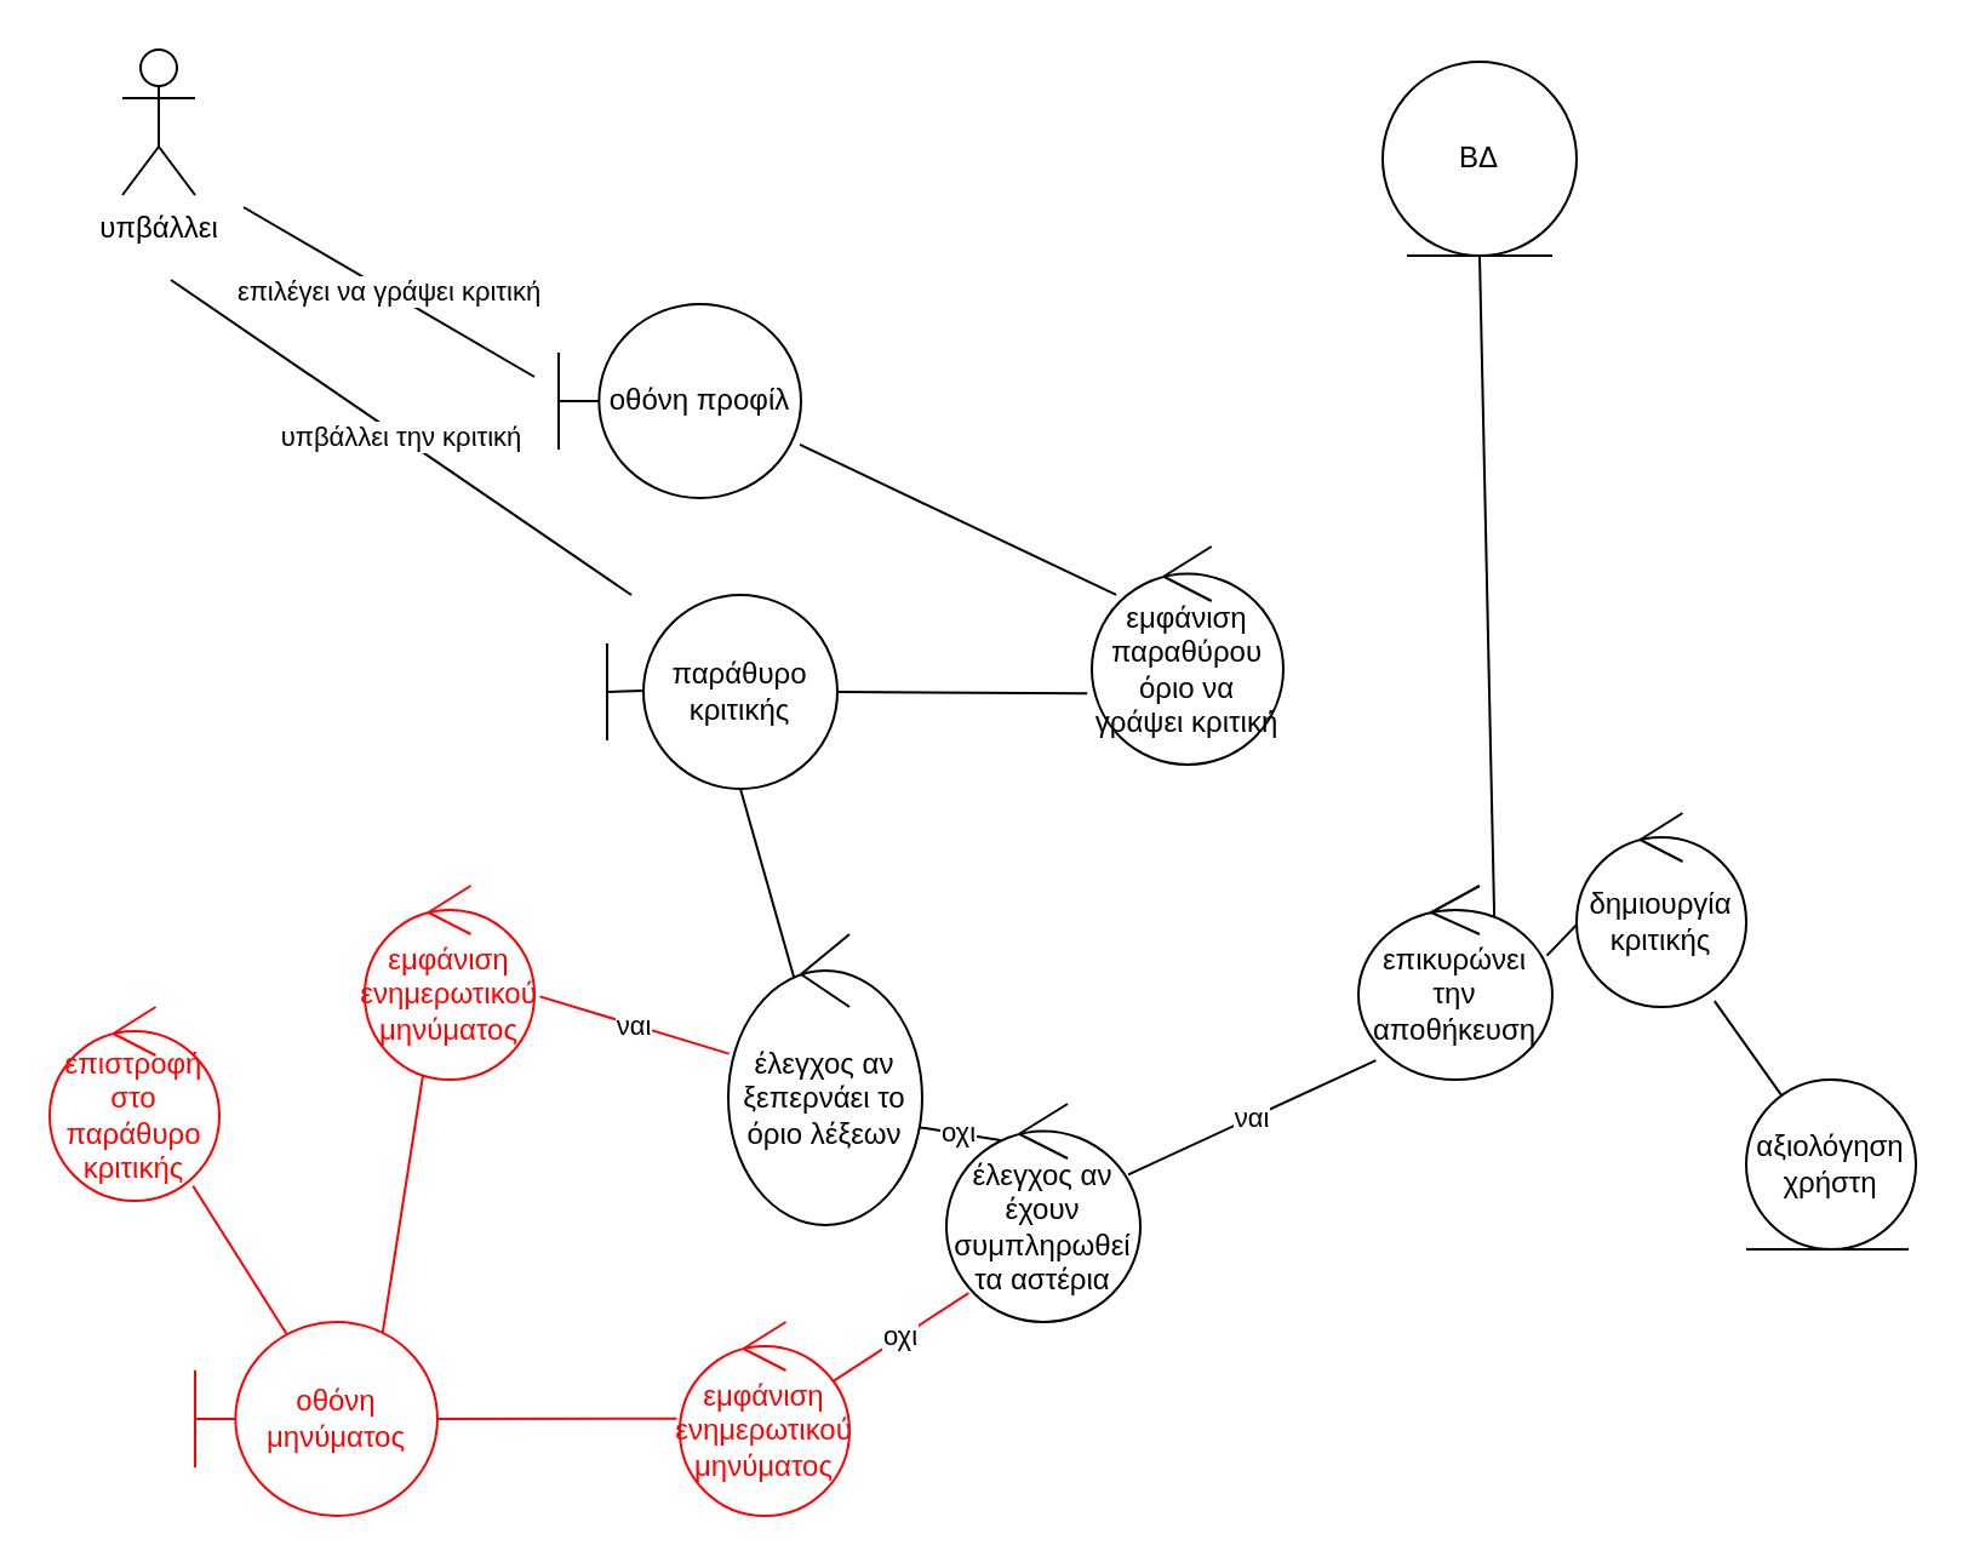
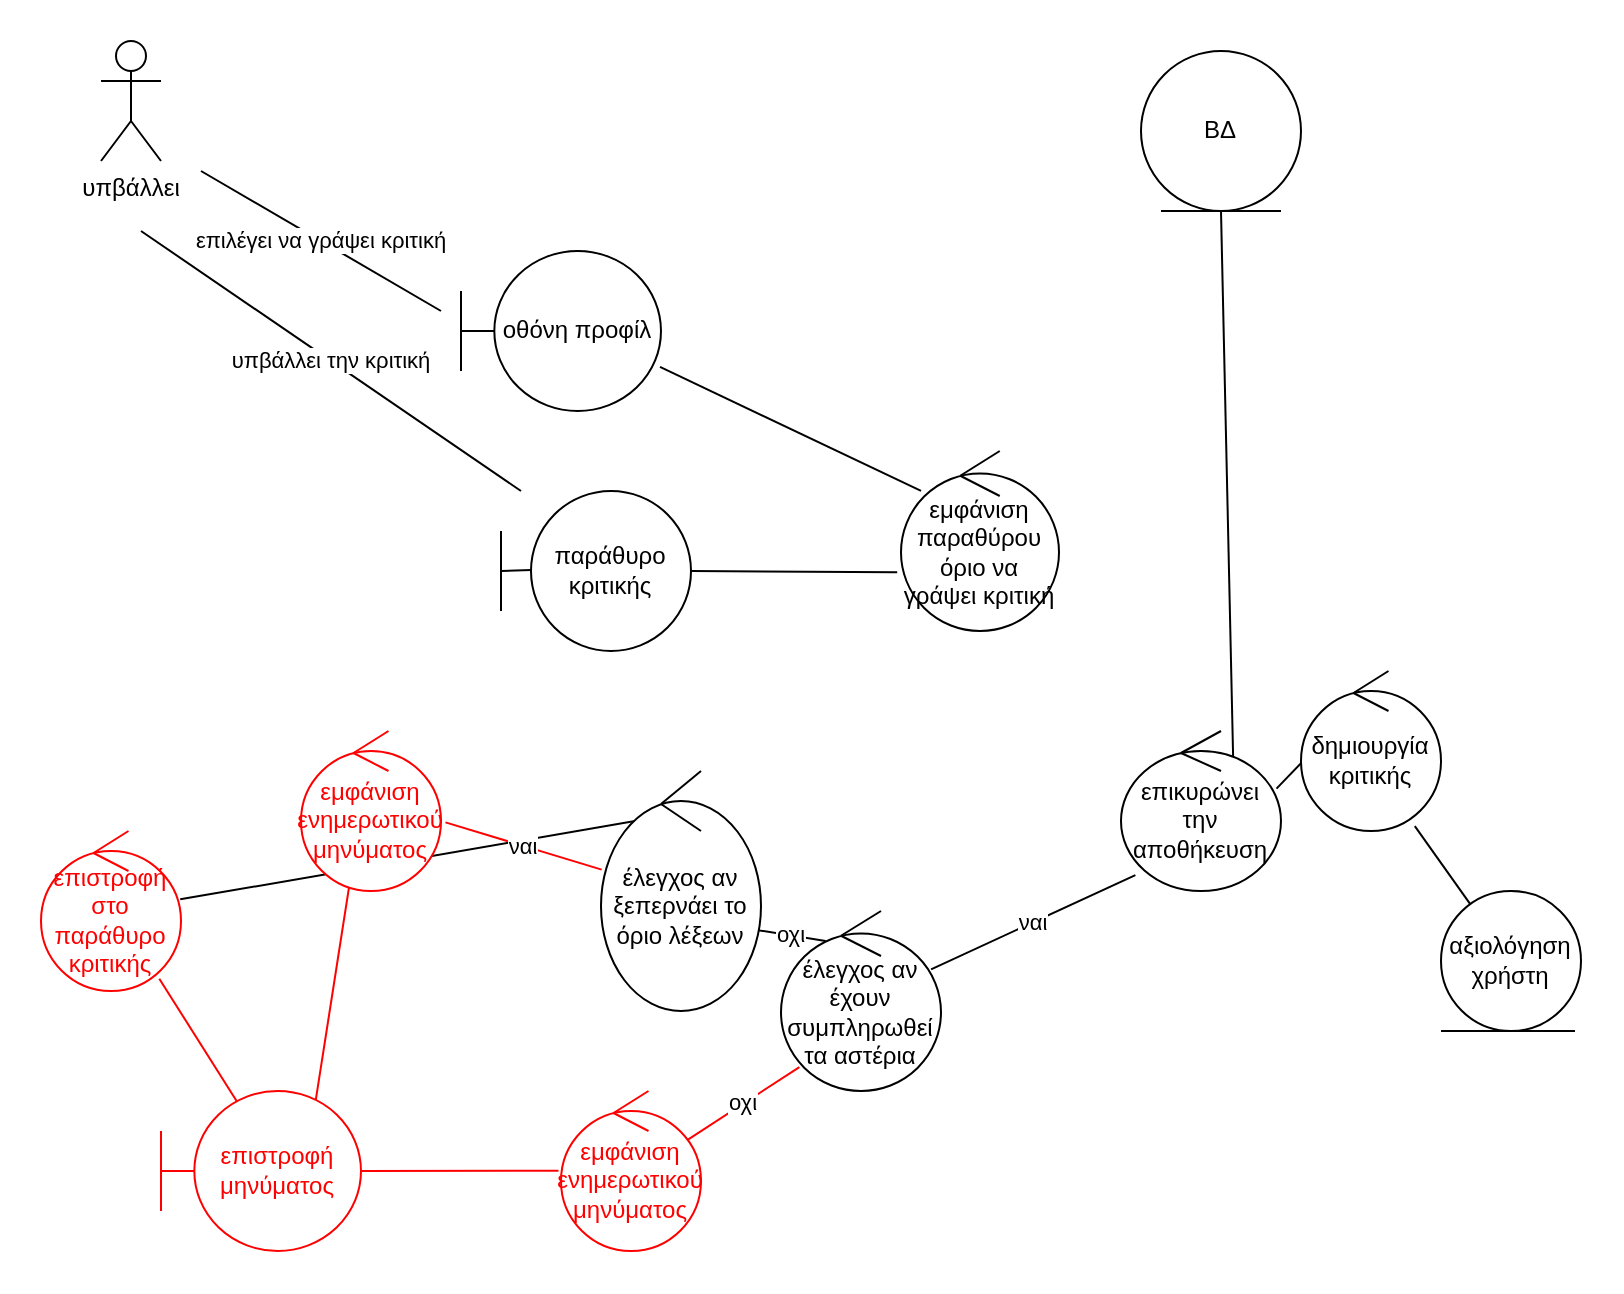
  <mxCell id="0" />
  <mxCell id="1" parent="0" />
  <mxCell id="2" value="υπβάλλει" style="shape=umlActor;verticalLabelPosition=bottom;verticalAlign=top;html=1;outlineConnect=0;" parent="1" vertex="1"><mxGeometry x="50" y="20" width="30" height="60" as="geometry" /></mxCell>
  <mxCell id="3" value="επιλέγει να γράψει κριτική" style="endArrow=none;html=1;rounded=0;" parent="1" edge="1"><mxGeometry width="50" height="50" relative="1" as="geometry"><mxPoint x="220" y="155" as="sourcePoint" /><mxPoint x="100" y="85" as="targetPoint" /></mxGeometry></mxCell>
  <mxCell id="4" value="παράθυρο κριτικής" style="ellipse;whiteSpace=wrap;html=1;aspect=fixed;" parent="1" vertex="1"><mxGeometry x="265" y="245" width="80" height="80" as="geometry" /></mxCell>
  <mxCell id="5" value="" style="endArrow=none;html=1;rounded=0;" parent="1" edge="1"><mxGeometry width="50" height="50" relative="1" as="geometry"><mxPoint x="250" y="285" as="sourcePoint" /><mxPoint x="265" y="284.5" as="targetPoint" /></mxGeometry></mxCell>
  <mxCell id="6" value="" style="endArrow=none;html=1;rounded=0;" parent="1" edge="1"><mxGeometry width="50" height="50" relative="1" as="geometry"><mxPoint x="250" y="305" as="sourcePoint" /><mxPoint x="250" y="265" as="targetPoint" /></mxGeometry></mxCell>
  <mxCell id="7" value="" style="endArrow=none;html=1;rounded=0;exitX=1;exitY=0.5;exitDx=0;exitDy=0;entryX=-0.024;entryY=0.673;entryDx=0;entryDy=0;entryPerimeter=0;" parent="1" source="4" edge="1" target="31"><mxGeometry width="50" height="50" relative="1" as="geometry"><mxPoint x="360" y="305" as="sourcePoint" /><mxPoint x="450" y="285" as="targetPoint" /></mxGeometry></mxCell>
  <mxCell id="8" value="υπβάλλει την κριτική" style="endArrow=none;html=1;rounded=0;" parent="1" edge="1"><mxGeometry width="50" height="50" relative="1" as="geometry"><mxPoint x="260" y="245" as="sourcePoint" /><mxPoint x="70" y="115" as="targetPoint" /></mxGeometry></mxCell>
  <mxCell id="9" value="οχι" style="endArrow=none;html=1;rounded=0;entryX=0.969;entryY=0.662;entryDx=0;entryDy=0;entryPerimeter=0;exitX=0.279;exitY=0.167;exitDx=0;exitDy=0;exitPerimeter=0;" parent="1" source="33" target="32" edge="1"><mxGeometry width="50" height="50" relative="1" as="geometry"><mxPoint x="417.6" y="465" as="sourcePoint" /><mxPoint x="380.8" y="420.2" as="targetPoint" /></mxGeometry></mxCell>
  <mxCell id="10" value="αξιολόγηση χρήστη" style="ellipse;whiteSpace=wrap;html=1;aspect=fixed;" parent="1" vertex="1"><mxGeometry x="720" y="445" width="70" height="70" as="geometry" /></mxCell>
  <mxCell id="11" value="" style="endArrow=none;html=1;rounded=0;entryX=0.5;entryY=1;entryDx=0;entryDy=0;exitX=0.701;exitY=0.171;exitDx=0;exitDy=0;exitPerimeter=0;" parent="1" source="30" edge="1" target="28"><mxGeometry width="50" height="50" relative="1" as="geometry"><mxPoint x="578.284" y="376.716" as="sourcePoint" /><mxPoint x="710" y="75" as="targetPoint" /><Array as="points" /></mxGeometry></mxCell>
  <mxCell id="12" value="" style="endArrow=none;html=1;rounded=0;exitX=0.972;exitY=0.36;exitDx=0;exitDy=0;exitPerimeter=0;entryX=0.02;entryY=0.558;entryDx=0;entryDy=0;entryPerimeter=0;" parent="1" source="30" edge="1" target="29"><mxGeometry width="50" height="50" relative="1" as="geometry"><mxPoint x="591.2" y="389" as="sourcePoint" /><mxPoint x="655" y="375" as="targetPoint" /></mxGeometry></mxCell>
  <mxCell id="13" value="" style="endArrow=none;html=1;rounded=0;" parent="1" edge="1"><mxGeometry width="50" height="50" relative="1" as="geometry"><mxPoint x="720" y="515" as="sourcePoint" /><mxPoint x="787" y="515" as="targetPoint" /></mxGeometry></mxCell>
  <mxCell id="14" value="" style="endArrow=none;html=1;rounded=0;exitX=0.813;exitY=0.97;exitDx=0;exitDy=0;exitPerimeter=0;" parent="1" source="29" target="10" edge="1"><mxGeometry width="50" height="50" relative="1" as="geometry"><mxPoint x="719.24" y="401" as="sourcePoint" /><mxPoint x="730" y="375" as="targetPoint" /></mxGeometry></mxCell>
- <mxCell id="15" value="" style="endArrow=none;html=1;rounded=0;exitX=0.357;exitY=0.192;exitDx=0;exitDy=0;exitPerimeter=0;entryX=0.5;entryY=1;entryDx=0;entryDy=0;" parent="1" source="32" target="4" edge="1"><mxGeometry width="50" height="50" relative="1" as="geometry"><mxPoint x="323.2" y="397.8" as="sourcePoint" /><mxPoint x="320" y="325" as="targetPoint" /></mxGeometry></mxCell>
+ <mxCell id="15" value="" style="endArrow=none;html=1;rounded=0;exitX=0.357;exitY=0.192;exitDx=0;exitDy=0;exitPerimeter=0;" parent="1" source="32" target="22" edge="1"><mxGeometry width="50" height="50" relative="1" as="geometry"><mxPoint x="323.2" y="397.8" as="sourcePoint" /><mxPoint x="320" y="325" as="targetPoint" /></mxGeometry></mxCell>
  <mxCell id="16" value="ναι" style="endArrow=none;html=1;rounded=0;exitX=1.032;exitY=0.571;exitDx=0;exitDy=0;strokeColor=#FF0000;exitPerimeter=0;entryX=0.004;entryY=0.411;entryDx=0;entryDy=0;entryPerimeter=0;" parent="1" source="25" edge="1" target="32"><mxGeometry width="50" height="50" relative="1" as="geometry"><mxPoint x="220" y="405" as="sourcePoint" /><mxPoint x="300" y="425" as="targetPoint" /></mxGeometry></mxCell>
  <mxCell id="17" value="ναι" style="endArrow=none;html=1;rounded=0;entryX=0.09;entryY=0.901;entryDx=0;entryDy=0;entryPerimeter=0;exitX=0.938;exitY=0.324;exitDx=0;exitDy=0;exitPerimeter=0;" parent="1" target="30" edge="1" source="33"><mxGeometry width="50" height="50" relative="1" as="geometry"><mxPoint x="465" y="485" as="sourcePoint" /><mxPoint x="520.919" y="432.465" as="targetPoint" /></mxGeometry></mxCell>
  <mxCell id="18" value="οχι" style="endArrow=none;html=1;rounded=0;strokeColor=#FF0000;exitX=0.896;exitY=0.31;exitDx=0;exitDy=0;exitPerimeter=0;entryX=0.115;entryY=0.867;entryDx=0;entryDy=0;entryPerimeter=0;" parent="1" edge="1" target="33" source="26"><mxGeometry width="50" height="50" relative="1" as="geometry"><mxPoint x="350" y="575" as="sourcePoint" /><mxPoint x="400" y="525" as="targetPoint" /></mxGeometry></mxCell>
  <mxCell id="19" value="" style="endArrow=none;html=1;rounded=0;entryX=1;entryY=0.5;entryDx=0;entryDy=0;exitX=-0.018;exitY=0.498;exitDx=0;exitDy=0;strokeColor=#FF0000;entryPerimeter=0;exitPerimeter=0;" parent="1" source="26" target="24" edge="1"><mxGeometry width="50" height="50" relative="1" as="geometry"><mxPoint x="270" y="585" as="sourcePoint" /><mxPoint x="180" y="585" as="targetPoint" /></mxGeometry></mxCell>
  <mxCell id="20" value="" style="endArrow=none;html=1;rounded=0;entryX=0.127;entryY=0.222;entryDx=0;entryDy=0;exitX=0.995;exitY=0.724;exitDx=0;exitDy=0;exitPerimeter=0;entryPerimeter=0;" edge="1" parent="1" source="27" target="31"><mxGeometry width="50" height="50" relative="1" as="geometry"><mxPoint x="350" y="185" as="sourcePoint" /><mxPoint x="461.716" y="256.716" as="targetPoint" /></mxGeometry></mxCell>
  <mxCell id="21" value="" style="endArrow=none;html=1;rounded=0;exitX=0.773;exitY=0.063;exitDx=0;exitDy=0;exitPerimeter=0;strokeColor=#FF0000;entryX=0.346;entryY=0.96;entryDx=0;entryDy=0;entryPerimeter=0;" edge="1" parent="1" source="24" target="25"><mxGeometry width="50" height="50" relative="1" as="geometry"><mxPoint x="152.56" y="544.36" as="sourcePoint" /><mxPoint x="180" y="445" as="targetPoint" /></mxGeometry></mxCell>
  <mxCell id="22" value="επιστροφή στο παράθυρο κριτικής" style="ellipse;shape=umlControl;whiteSpace=wrap;html=1;strokeColor=#FF0000;fontColor=#FF0000;" vertex="1" parent="1"><mxGeometry x="20" y="415" width="70" height="80" as="geometry" /></mxCell>
  <mxCell id="23" value="" style="endArrow=none;html=1;rounded=0;entryX=0.845;entryY=0.923;entryDx=0;entryDy=0;entryPerimeter=0;fontColor=#FF0000;strokeColor=#FF0000;exitX=0.378;exitY=0.063;exitDx=0;exitDy=0;exitPerimeter=0;" edge="1" parent="1" source="24" target="22"><mxGeometry width="50" height="50" relative="1" as="geometry"><mxPoint x="118.687" y="551.151" as="sourcePoint" /><mxPoint x="60" y="505" as="targetPoint" /></mxGeometry></mxCell>
- <mxCell id="24" value="οθόνη μηνύματος" style="shape=umlBoundary;whiteSpace=wrap;html=1;fontColor=#FF0000;strokeColor=#FF0000;" vertex="1" parent="1"><mxGeometry x="80" y="545" width="100" height="80" as="geometry" /></mxCell>
+ <mxCell id="24" value="επιστροφή μηνύματος" style="shape=umlBoundary;whiteSpace=wrap;html=1;fontColor=#FF0000;strokeColor=#FF0000;" vertex="1" parent="1"><mxGeometry x="80" y="545" width="100" height="80" as="geometry" /></mxCell>
  <mxCell id="25" value="εμφάνιση ενημερωτικού μηνύματος" style="ellipse;shape=umlControl;whiteSpace=wrap;html=1;fontColor=#FF0000;strokeColor=#FF0000;" vertex="1" parent="1"><mxGeometry x="150" y="365" width="70" height="80" as="geometry" /></mxCell>
  <mxCell id="26" value="εμφάνιση ενημερωτικού μηνύματος" style="ellipse;shape=umlControl;whiteSpace=wrap;html=1;fontColor=#FF0000;strokeColor=#FF0000;" vertex="1" parent="1"><mxGeometry x="280" y="545" width="70" height="80" as="geometry" /></mxCell>
  <mxCell id="27" value="οθόνη προφίλ" style="shape=umlBoundary;whiteSpace=wrap;html=1;" vertex="1" parent="1"><mxGeometry x="230" y="125" width="100" height="80" as="geometry" /></mxCell>
  <mxCell id="28" value="ΒΔ" style="ellipse;shape=umlEntity;whiteSpace=wrap;html=1;" vertex="1" parent="1"><mxGeometry x="570" y="25" width="80" height="80" as="geometry" /></mxCell>
  <mxCell id="29" value="δημιουργία κριτικής" style="ellipse;shape=umlControl;whiteSpace=wrap;html=1;" vertex="1" parent="1"><mxGeometry x="650" y="335" width="70" height="80" as="geometry" /></mxCell>
  <mxCell id="30" value="επικυρώνει την αποθήκευση" style="ellipse;shape=umlControl;whiteSpace=wrap;html=1;" vertex="1" parent="1"><mxGeometry x="560" y="365" width="80" height="80" as="geometry" /></mxCell>
  <mxCell id="31" value="εμφάνιση παραθύρου όριο να γράψει κριτική" style="ellipse;shape=umlControl;whiteSpace=wrap;html=1;" vertex="1" parent="1"><mxGeometry x="450" y="225" width="79" height="90" as="geometry" /></mxCell>
  <mxCell id="32" value="έλεγχος αν ξεπερνάει το όριο λέξεων" style="ellipse;shape=umlControl;whiteSpace=wrap;html=1;" vertex="1" parent="1"><mxGeometry x="300" y="385" width="80" height="120" as="geometry" /></mxCell>
  <mxCell id="33" value="έλεγχος αν έχουν συμπληρωθεί τα αστέρια" style="ellipse;shape=umlControl;whiteSpace=wrap;html=1;" vertex="1" parent="1"><mxGeometry x="390" y="455" width="80" height="90" as="geometry" /></mxCell>
